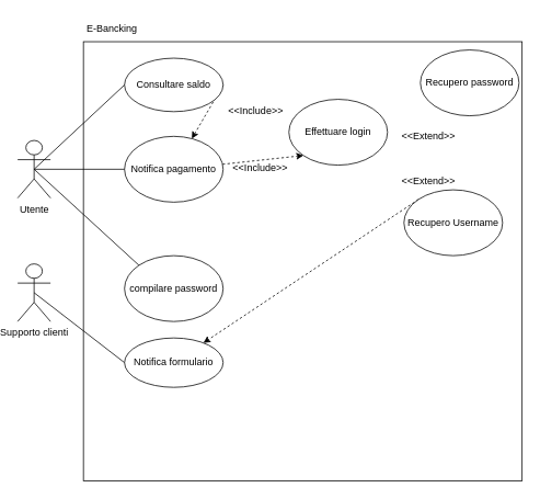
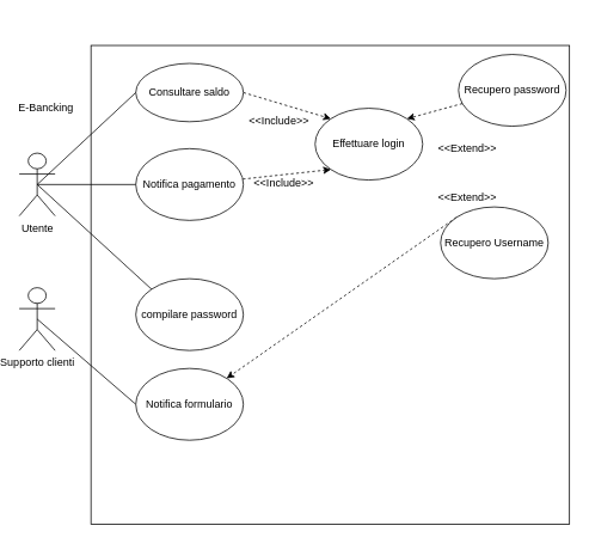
  <mxCell id="0" />
  <mxCell id="1" parent="0" />
  <mxCell id="2" value="" style="whiteSpace=wrap;html=1;aspect=fixed;" vertex="1" parent="1"><mxGeometry x="100" y="50" width="533.75" height="533.75" as="geometry" /></mxCell>
  <mxCell id="3" value="Utente" style="shape=umlActor;verticalLabelPosition=bottom;verticalAlign=top;html=1;outlineConnect=0;" vertex="1" parent="1"><mxGeometry x="20" y="170" width="40" height="70" as="geometry" /></mxCell>
- <mxCell id="4" style="rounded=0;orthogonalLoop=1;jettySize=auto;html=1;exitX=1;exitY=0.5;exitDx=0;exitDy=0;endArrow=classic;endFill=1;dashed=1;" edge="1" parent="1" source="5" target="8"><mxGeometry relative="1" as="geometry" /></mxCell>
+ <mxCell id="4" style="rounded=0;orthogonalLoop=1;jettySize=auto;html=1;exitX=1;exitY=0.5;exitDx=0;exitDy=0;entryX=0;entryY=0;entryDx=0;entryDy=0;endArrow=classic;endFill=1;dashed=1;" edge="1" parent="1" source="5" target="11"><mxGeometry relative="1" as="geometry" /></mxCell>
  <mxCell id="5" value="Consultare saldo" style="ellipse;whiteSpace=wrap;html=1;" vertex="1" parent="1"><mxGeometry x="150" y="70" width="120" height="65" as="geometry" /></mxCell>
  <mxCell id="6" value="" style="endArrow=none;html=1;rounded=0;entryX=0;entryY=0.5;entryDx=0;entryDy=0;exitX=0.5;exitY=0.5;exitDx=0;exitDy=0;exitPerimeter=0;" edge="1" parent="1" source="3" target="5"><mxGeometry width="50" height="50" relative="1" as="geometry"><mxPoint x="60" y="250" as="sourcePoint" /><mxPoint x="220" y="170" as="targetPoint" /></mxGeometry></mxCell>
  <mxCell id="7" style="rounded=0;orthogonalLoop=1;jettySize=auto;html=1;entryX=0;entryY=1;entryDx=0;entryDy=0;dashed=1;" edge="1" parent="1" source="8" target="11"><mxGeometry relative="1" as="geometry" /></mxCell>
  <mxCell id="8" value="Notifica pagamento" style="ellipse;whiteSpace=wrap;html=1;" vertex="1" parent="1"><mxGeometry x="150" y="165" width="120" height="80" as="geometry" /></mxCell>
  <mxCell id="9" value="" style="endArrow=none;html=1;rounded=0;entryX=0;entryY=0.5;entryDx=0;entryDy=0;exitX=0.5;exitY=0.5;exitDx=0;exitDy=0;exitPerimeter=0;" edge="1" parent="1" source="3" target="8"><mxGeometry width="50" height="50" relative="1" as="geometry"><mxPoint x="70" y="320" as="sourcePoint" /><mxPoint x="140" y="324" as="targetPoint" /></mxGeometry></mxCell>
- <mxCell id="10" value="E-Bancking" style="text;html=1;whiteSpace=wrap;strokeColor=none;fillColor=none;align=center;verticalAlign=middle;rounded=0;" vertex="1" parent="1"><mxGeometry x="100" y="20" width="70" height="30" as="geometry" /></mxCell>
+ <mxCell id="10" value="E-Bancking" style="text;html=1;whiteSpace=wrap;strokeColor=none;fillColor=none;align=center;verticalAlign=middle;rounded=0;" vertex="1" parent="1"><mxGeometry x="15" y="105" width="70" height="30" as="geometry" /></mxCell>
  <mxCell id="11" value="Effettuare login" style="ellipse;whiteSpace=wrap;html=1;" vertex="1" parent="1"><mxGeometry x="350" y="120" width="120" height="80" as="geometry" /></mxCell>
  <mxCell id="12" value="&amp;lt;&amp;lt;Include&amp;gt;&amp;gt;" style="text;html=1;whiteSpace=wrap;strokeColor=none;fillColor=none;align=center;verticalAlign=middle;rounded=0;" vertex="1" parent="1"><mxGeometry x="280" y="120" width="60" height="30" as="geometry" /></mxCell>
  <mxCell id="13" value="&lt;span style=&quot;color: rgb(0, 0, 0); font-family: Helvetica; font-size: 12px; font-style: normal; font-variant-ligatures: normal; font-variant-caps: normal; font-weight: 400; letter-spacing: normal; orphans: 2; text-align: center; text-indent: 0px; text-transform: none; widows: 2; word-spacing: 0px; -webkit-text-stroke-width: 0px; white-space: normal; text-decoration-thickness: initial; text-decoration-style: initial; text-decoration-color: initial; float: none; display: inline !important;&quot;&gt;&amp;lt;&amp;lt;Include&amp;gt;&amp;gt;&lt;/span&gt;" style="text;whiteSpace=wrap;html=1;" vertex="1" parent="1"><mxGeometry x="280" y="190" width="76" height="30" as="geometry" /></mxCell>
+ <mxCell id="14" style="rounded=0;orthogonalLoop=1;jettySize=auto;html=1;entryX=1;entryY=0;entryDx=0;entryDy=0;dashed=1;" edge="1" parent="1" source="15" target="11"><mxGeometry relative="1" as="geometry" /></mxCell>
  <mxCell id="15" value="Recupero password" style="ellipse;whiteSpace=wrap;html=1;" vertex="1" parent="1"><mxGeometry x="510" y="60" width="120" height="80" as="geometry" /></mxCell>
  <mxCell id="16" value="&amp;lt;&amp;lt;Extend&amp;gt;&amp;gt;" style="text;html=1;whiteSpace=wrap;strokeColor=none;fillColor=none;align=center;verticalAlign=middle;rounded=0;" vertex="1" parent="1"><mxGeometry x="490" y="150" width="60" height="30" as="geometry" /></mxCell>
  <mxCell id="17" style="rounded=0;orthogonalLoop=1;jettySize=auto;html=1;exitX=0.5;exitY=0.5;exitDx=0;exitDy=0;exitPerimeter=0;entryX=0;entryY=0.5;entryDx=0;entryDy=0;endArrow=none;endFill=0;" edge="1" parent="1" source="18" target="21"><mxGeometry relative="1" as="geometry" /></mxCell>
  <mxCell id="18" value="Supporto clienti" style="shape=umlActor;verticalLabelPosition=bottom;verticalAlign=top;html=1;outlineConnect=0;" vertex="1" parent="1"><mxGeometry x="20" y="320" width="40" height="70" as="geometry" /></mxCell>
  <mxCell id="19" value="compilare password" style="ellipse;whiteSpace=wrap;html=1;" vertex="1" parent="1"><mxGeometry x="150" y="310" width="120" height="80" as="geometry" /></mxCell>
  <mxCell id="20" value="" style="endArrow=none;html=1;rounded=0;entryX=0;entryY=0;entryDx=0;entryDy=0;exitX=0.5;exitY=0.5;exitDx=0;exitDy=0;exitPerimeter=0;" edge="1" parent="1" source="3" target="19"><mxGeometry width="50" height="50" relative="1" as="geometry"><mxPoint x="60" y="330" as="sourcePoint" /><mxPoint x="157.574" y="481.716" as="targetPoint" /></mxGeometry></mxCell>
- <mxCell id="21" value="Notifica formulario" style="ellipse;whiteSpace=wrap;html=1;" vertex="1" parent="1"><mxGeometry x="150" y="410" width="120" height="60" as="geometry" /></mxCell>
+ <mxCell id="21" value="Notifica formulario" style="ellipse;whiteSpace=wrap;html=1;" vertex="1" parent="1"><mxGeometry x="150" y="410" width="120" height="80" as="geometry" /></mxCell>
  <mxCell id="22" style="rounded=0;orthogonalLoop=1;jettySize=auto;html=1;exitX=0;exitY=0;exitDx=0;exitDy=0;dashed=1;" edge="1" parent="1" source="23" target="21"><mxGeometry relative="1" as="geometry" /></mxCell>
  <mxCell id="23" value="Recupero Username" style="ellipse;whiteSpace=wrap;html=1;" vertex="1" parent="1"><mxGeometry x="490" y="230" width="120" height="80" as="geometry" /></mxCell>
  <mxCell id="24" value="&amp;lt;&amp;lt;Extend&amp;gt;&amp;gt;" style="text;html=1;whiteSpace=wrap;strokeColor=none;fillColor=none;align=center;verticalAlign=middle;rounded=0;" vertex="1" parent="1"><mxGeometry x="490" y="205" width="60" height="30" as="geometry" /></mxCell>
